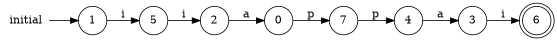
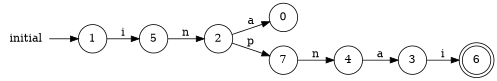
  digraph {
    rankdir=LR
    node [shape=circle]
    0
    7
    4
    3
    1
    5
    2
    initial [shape=plaintext]
    6 [shape=doublecircle]
-   0 -> 7 [label=p]
-   7 -> 4 [label=p]
+   2 -> 7 [label=p]
+   7 -> 4 [label=n]
    4 -> 3 [label=a]
    3 -> 6 [label=i]
    1 -> 5 [label=i]
-   5 -> 2 [label=i]
+   5 -> 2 [label=n]
    2 -> 0 [label=a]
    initial -> 1
  }
